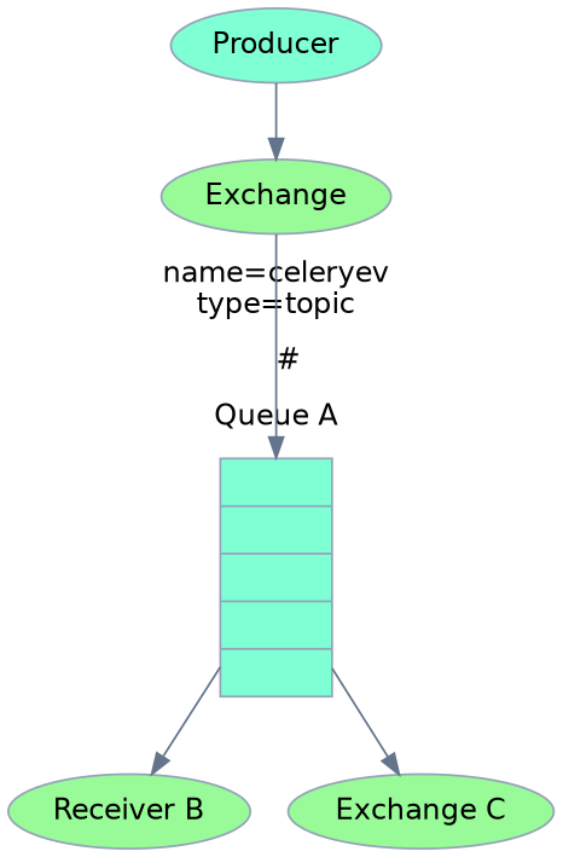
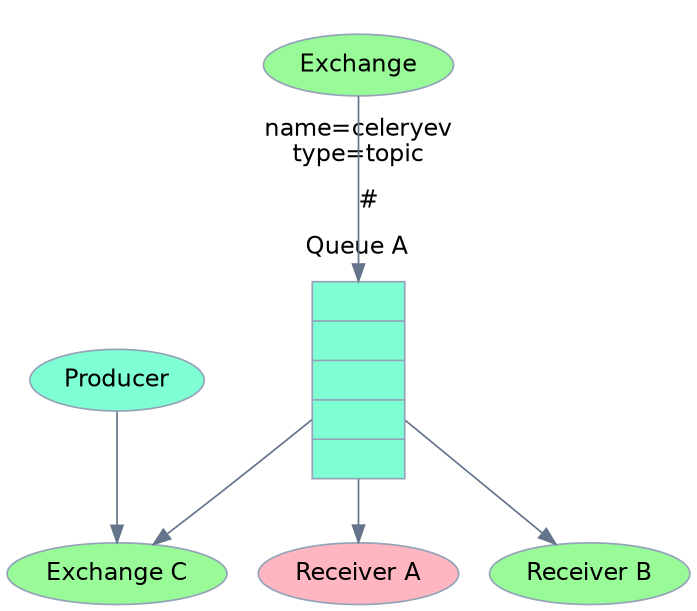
  digraph {
    fontname="DejaVu Sans"
    rankdir=TB
    node [color="#94a3b8" fillcolor=palegreen fontname="DejaVu Sans" style=filled]
    edge [color="#64748b" fontname="DejaVu Sans"]
    n1 [fillcolor=aquamarine label="{||||}" shape=record]
    n2 [label=Exchange shape=ellipse]
+   n3 [fillcolor=lightpink label="Receiver A"]
    n4 [label="Receiver B"]
    n5 [label="Exchange C"]
    n6 [fillcolor=aquamarine label=Producer]
    subgraph cluster_1 {
      color=transparent
      label="Queue A"
      n1
    }
    subgraph cluster_2 {
      color=transparent
      label="name=celeryev\ntype=topic"
      labelloc=b
      n2
    }
+   n1 -> n3
    n1 -> n4
    n1 -> n5
    n2 -> n1 [label="#"]
-   n6 -> n2
+   n6 -> n5
  }
